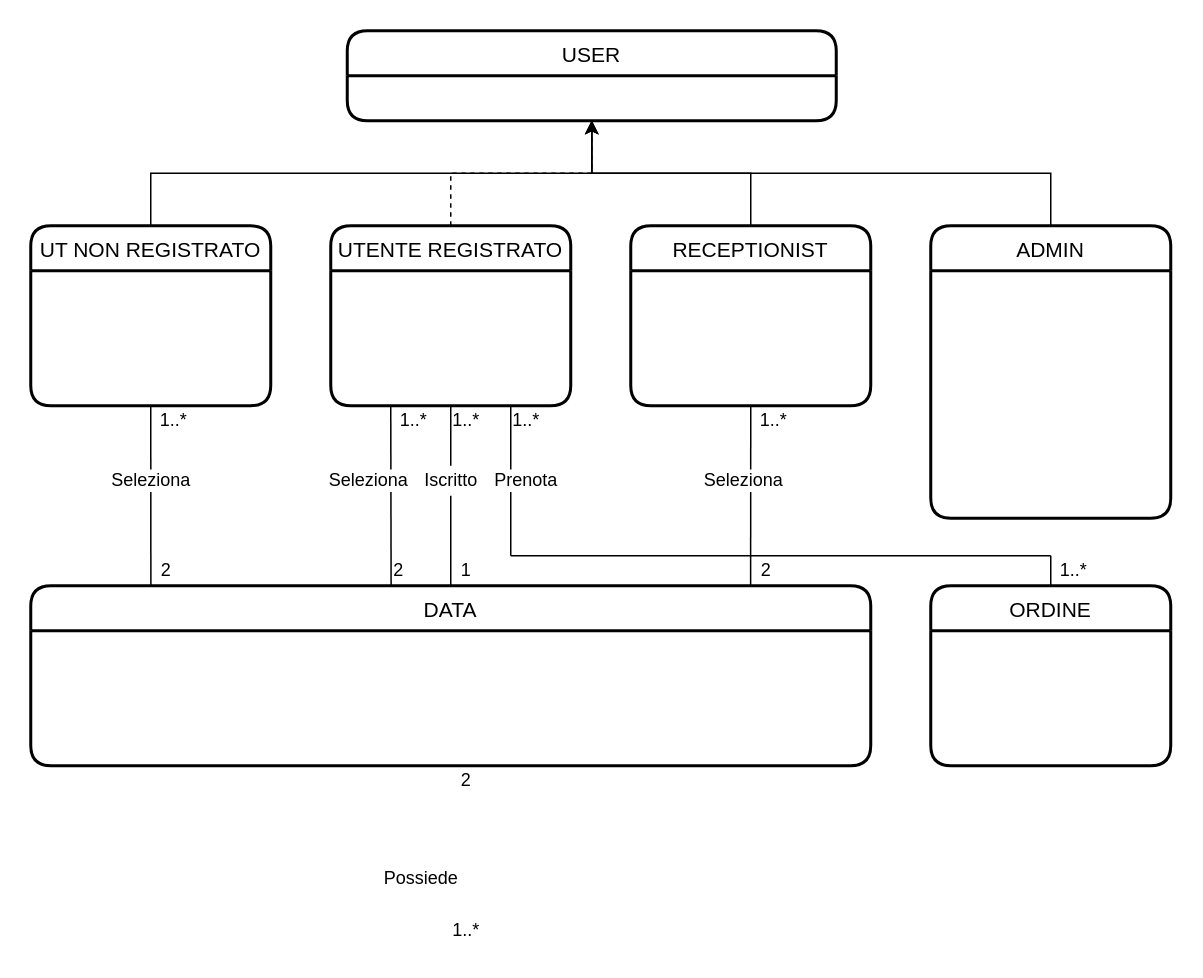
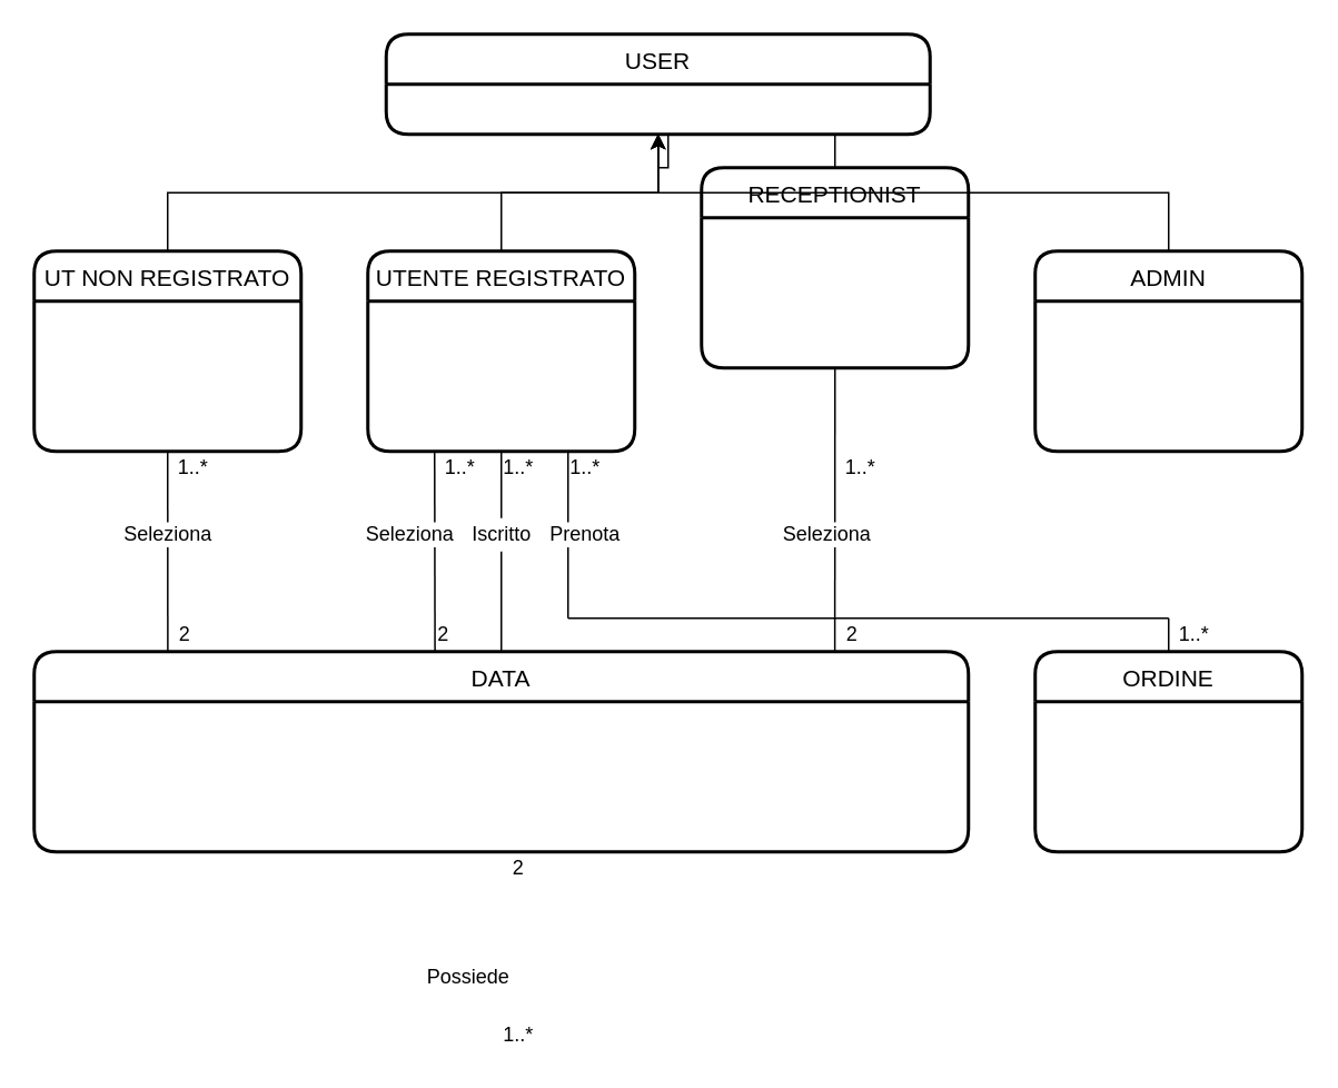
  <mxCell id="0" />
  <mxCell id="1" parent="0" />
  <mxCell id="2" value="USER" style="swimlane;childLayout=stackLayout;horizontal=1;startSize=30;horizontalStack=0;rounded=1;fontSize=14;fontStyle=0;strokeWidth=2;resizeParent=0;resizeLast=1;shadow=0;dashed=0;align=center;gradientColor=none;" vertex="1" parent="1"><mxGeometry x="231" y="20" width="326" height="60" as="geometry"><mxRectangle x="334" y="40" width="70" height="30" as="alternateBounds" /></mxGeometry></mxCell>
  <mxCell id="3" style="edgeStyle=orthogonalEdgeStyle;rounded=0;orthogonalLoop=1;jettySize=auto;html=1;exitX=0.5;exitY=0;exitDx=0;exitDy=0;entryX=0.5;entryY=1;entryDx=0;entryDy=0;" edge="1" parent="1" source="5" target="2"><mxGeometry relative="1" as="geometry" /></mxCell>
  <mxCell id="4" style="edgeStyle=none;rounded=0;orthogonalLoop=1;jettySize=auto;html=1;exitX=0.5;exitY=1;exitDx=0;exitDy=0;entryX=0.143;entryY=0;entryDx=0;entryDy=0;entryPerimeter=0;endArrow=none;endFill=0;" edge="1" parent="1" source="5" target="15"><mxGeometry relative="1" as="geometry" /></mxCell>
  <mxCell id="5" value="UT NON REGISTRATO" style="swimlane;childLayout=stackLayout;horizontal=1;startSize=30;horizontalStack=0;rounded=1;fontSize=14;fontStyle=0;strokeWidth=2;resizeParent=0;resizeLast=1;shadow=0;dashed=0;align=center;gradientColor=none;" vertex="1" parent="1"><mxGeometry x="20" y="150" width="160" height="120" as="geometry" /></mxCell>
- <mxCell id="6" style="edgeStyle=orthogonalEdgeStyle;rounded=0;orthogonalLoop=1;jettySize=auto;html=1;exitX=0.5;exitY=0;exitDx=0;exitDy=0;entryX=0.5;entryY=1;entryDx=0;entryDy=0;dashed=1;" edge="1" parent="1" source="9" target="2"><mxGeometry relative="1" as="geometry" /></mxCell>
+ <mxCell id="6" style="edgeStyle=orthogonalEdgeStyle;rounded=0;orthogonalLoop=1;jettySize=auto;html=1;exitX=0.5;exitY=0;exitDx=0;exitDy=0;entryX=0.5;entryY=1;entryDx=0;entryDy=0;" edge="1" parent="1" source="9" target="2"><mxGeometry relative="1" as="geometry" /></mxCell>
  <mxCell id="7" style="edgeStyle=none;rounded=0;orthogonalLoop=1;jettySize=auto;html=1;exitX=0.25;exitY=1;exitDx=0;exitDy=0;entryX=0.429;entryY=0.013;entryDx=0;entryDy=0;entryPerimeter=0;endArrow=none;endFill=0;" edge="1" parent="1" source="9" target="15"><mxGeometry relative="1" as="geometry" /></mxCell>
  <mxCell id="8" style="edgeStyle=none;rounded=0;orthogonalLoop=1;jettySize=auto;html=1;exitX=0.5;exitY=1;exitDx=0;exitDy=0;entryX=0.5;entryY=0;entryDx=0;entryDy=0;endArrow=none;endFill=0;startArrow=none;" edge="1" parent="1" source="25" target="15"><mxGeometry relative="1" as="geometry" /></mxCell>
  <mxCell id="9" value="UTENTE REGISTRATO" style="swimlane;childLayout=stackLayout;horizontal=1;startSize=30;horizontalStack=0;rounded=1;fontSize=14;fontStyle=0;strokeWidth=2;resizeParent=0;resizeLast=1;shadow=0;dashed=0;align=center;gradientColor=none;" vertex="1" parent="1"><mxGeometry x="220" y="150" width="160" height="120" as="geometry" /></mxCell>
  <mxCell id="10" style="edgeStyle=orthogonalEdgeStyle;rounded=0;orthogonalLoop=1;jettySize=auto;html=1;exitX=0.5;exitY=0;exitDx=0;exitDy=0;entryX=0.5;entryY=1;entryDx=0;entryDy=0;" edge="1" parent="1" source="12" target="2"><mxGeometry relative="1" as="geometry" /></mxCell>
  <mxCell id="11" style="edgeStyle=none;rounded=0;orthogonalLoop=1;jettySize=auto;html=1;exitX=0.5;exitY=1;exitDx=0;exitDy=0;entryX=0.857;entryY=0;entryDx=0;entryDy=0;entryPerimeter=0;endArrow=none;endFill=0;" edge="1" parent="1" source="12" target="15"><mxGeometry relative="1" as="geometry" /></mxCell>
- <mxCell id="12" value="RECEPTIONIST" style="swimlane;childLayout=stackLayout;horizontal=1;startSize=30;horizontalStack=0;rounded=1;fontSize=14;fontStyle=0;strokeWidth=2;resizeParent=0;resizeLast=1;shadow=0;dashed=0;align=center;gradientColor=none;" vertex="1" parent="1"><mxGeometry x="420" y="150" width="160" height="120" as="geometry" /></mxCell>
+ <mxCell id="12" value="RECEPTIONIST" style="swimlane;childLayout=stackLayout;horizontal=1;startSize=30;horizontalStack=0;rounded=1;fontSize=14;fontStyle=0;strokeWidth=2;resizeParent=0;resizeLast=1;shadow=0;dashed=0;align=center;gradientColor=none;" vertex="1" parent="1"><mxGeometry x="420" y="100" width="160" height="120" as="geometry" /></mxCell>
  <mxCell id="13" style="edgeStyle=orthogonalEdgeStyle;rounded=0;orthogonalLoop=1;jettySize=auto;html=1;exitX=0.5;exitY=0;exitDx=0;exitDy=0;entryX=0.5;entryY=1;entryDx=0;entryDy=0;" edge="1" parent="1" source="14" target="2"><mxGeometry relative="1" as="geometry" /></mxCell>
- <mxCell id="14" value="ADMIN" style="swimlane;childLayout=stackLayout;horizontal=1;startSize=30;horizontalStack=0;rounded=1;fontSize=14;fontStyle=0;strokeWidth=2;resizeParent=0;resizeLast=1;shadow=0;dashed=0;align=center;gradientColor=none;" vertex="1" parent="1"><mxGeometry x="620" y="150" width="160" height="195" as="geometry" /></mxCell>
+ <mxCell id="14" value="ADMIN" style="swimlane;childLayout=stackLayout;horizontal=1;startSize=30;horizontalStack=0;rounded=1;fontSize=14;fontStyle=0;strokeWidth=2;resizeParent=0;resizeLast=1;shadow=0;dashed=0;align=center;gradientColor=none;" vertex="1" parent="1"><mxGeometry x="620" y="150" width="160" height="120" as="geometry" /></mxCell>
  <mxCell id="15" value="DATA" style="swimlane;childLayout=stackLayout;horizontal=1;startSize=30;horizontalStack=0;rounded=1;fontSize=14;fontStyle=0;strokeWidth=2;resizeParent=0;resizeLast=1;shadow=0;dashed=0;align=center;gradientColor=none;" vertex="1" parent="1"><mxGeometry x="20" y="390" width="560" height="120" as="geometry" /></mxCell>
  <mxCell id="16" value="Seleziona" style="text;html=1;align=center;verticalAlign=middle;resizable=0;points=[];autosize=1;strokeColor=none;fillColor=none;shadow=0;glass=0;labelBorderColor=none;labelBackgroundColor=default;" vertex="1" parent="1"><mxGeometry x="210" y="310" width="70" height="20" as="geometry" /></mxCell>
  <mxCell id="17" value="Seleziona" style="text;html=1;align=center;verticalAlign=middle;resizable=0;points=[];autosize=1;strokeColor=none;fillColor=none;shadow=0;glass=0;labelBorderColor=none;labelBackgroundColor=default;" vertex="1" parent="1"><mxGeometry x="65" y="310" width="70" height="20" as="geometry" /></mxCell>
  <mxCell id="18" value="Seleziona" style="text;html=1;align=center;verticalAlign=middle;resizable=0;points=[];autosize=1;strokeColor=none;fillColor=none;shadow=0;glass=0;labelBorderColor=none;labelBackgroundColor=default;" vertex="1" parent="1"><mxGeometry x="460" y="310" width="70" height="20" as="geometry" /></mxCell>
  <mxCell id="19" value="Possiede" style="text;html=1;align=center;verticalAlign=middle;resizable=0;points=[];autosize=1;strokeColor=none;fillColor=none;shadow=0;glass=0;labelBorderColor=none;labelBackgroundColor=default;" vertex="1" parent="1"><mxGeometry x="245" y="575" width="70" height="20" as="geometry" /></mxCell>
  <mxCell id="20" style="edgeStyle=none;rounded=0;orthogonalLoop=1;jettySize=auto;html=1;exitX=0.5;exitY=0;exitDx=0;exitDy=0;endArrow=none;endFill=0;" edge="1" parent="1" source="21"><mxGeometry relative="1" as="geometry"><mxPoint x="700" y="370" as="targetPoint" /></mxGeometry></mxCell>
  <mxCell id="21" value="ORDINE" style="swimlane;childLayout=stackLayout;horizontal=1;startSize=30;horizontalStack=0;rounded=1;fontSize=14;fontStyle=0;strokeWidth=2;resizeParent=0;resizeLast=1;shadow=0;dashed=0;align=center;gradientColor=none;" vertex="1" parent="1"><mxGeometry x="620" y="390" width="160" height="120" as="geometry" /></mxCell>
  <mxCell id="22" value="" style="endArrow=none;html=1;rounded=0;entryX=0.75;entryY=1;entryDx=0;entryDy=0;" edge="1" parent="1" target="9"><mxGeometry width="50" height="50" relative="1" as="geometry"><mxPoint x="340" y="370" as="sourcePoint" /><mxPoint x="450" y="300" as="targetPoint" /></mxGeometry></mxCell>
  <mxCell id="23" value="" style="endArrow=none;html=1;rounded=0;" edge="1" parent="1"><mxGeometry width="50" height="50" relative="1" as="geometry"><mxPoint x="340" y="370" as="sourcePoint" /><mxPoint x="700" y="370" as="targetPoint" /></mxGeometry></mxCell>
  <mxCell id="24" value="Prenota" style="text;html=1;align=center;verticalAlign=middle;resizable=0;points=[];autosize=1;strokeColor=none;fillColor=none;shadow=0;glass=0;labelBorderColor=none;labelBackgroundColor=default;" vertex="1" parent="1"><mxGeometry x="320" y="310" width="60" height="20" as="geometry" /></mxCell>
  <mxCell id="25" value="Iscritto" style="text;html=1;align=center;verticalAlign=middle;resizable=0;points=[];autosize=1;strokeColor=none;fillColor=none;shadow=0;glass=0;labelBorderColor=none;labelBackgroundColor=default;" vertex="1" parent="1"><mxGeometry x="275" y="310" width="50" height="20" as="geometry" /></mxCell>
  <mxCell id="26" value="" style="edgeStyle=none;rounded=0;orthogonalLoop=1;jettySize=auto;html=1;exitX=0.5;exitY=1;exitDx=0;exitDy=0;entryX=0.5;entryY=0;entryDx=0;entryDy=0;endArrow=none;endFill=0;" edge="1" parent="1" source="9" target="25"><mxGeometry relative="1" as="geometry"><mxPoint x="300" y="270" as="sourcePoint" /><mxPoint x="300" y="390" as="targetPoint" /></mxGeometry></mxCell>
  <mxCell id="27" value="1..*" style="text;html=1;align=center;verticalAlign=middle;resizable=0;points=[];autosize=1;strokeColor=none;fillColor=none;shadow=0;glass=0;labelBorderColor=none;labelBackgroundColor=default;" vertex="1" parent="1"><mxGeometry x="100" y="270" width="30" height="20" as="geometry" /></mxCell>
  <mxCell id="28" value="1..*" style="text;html=1;align=center;verticalAlign=middle;resizable=0;points=[];autosize=1;strokeColor=none;fillColor=none;shadow=0;glass=0;labelBorderColor=none;labelBackgroundColor=default;" vertex="1" parent="1"><mxGeometry x="260" y="270" width="30" height="20" as="geometry" /></mxCell>
  <mxCell id="29" value="1..*" style="text;html=1;align=center;verticalAlign=middle;resizable=0;points=[];autosize=1;strokeColor=none;fillColor=none;shadow=0;glass=0;labelBorderColor=none;labelBackgroundColor=default;" vertex="1" parent="1"><mxGeometry x="295" y="270" width="30" height="20" as="geometry" /></mxCell>
  <mxCell id="30" value="1..*" style="text;html=1;align=center;verticalAlign=middle;resizable=0;points=[];autosize=1;strokeColor=none;fillColor=none;shadow=0;glass=0;labelBorderColor=none;labelBackgroundColor=default;" vertex="1" parent="1"><mxGeometry x="335" y="270" width="30" height="20" as="geometry" /></mxCell>
  <mxCell id="31" value="1..*" style="text;html=1;align=center;verticalAlign=middle;resizable=0;points=[];autosize=1;strokeColor=none;fillColor=none;shadow=0;glass=0;labelBorderColor=none;labelBackgroundColor=default;" vertex="1" parent="1"><mxGeometry x="500" y="270" width="30" height="20" as="geometry" /></mxCell>
  <mxCell id="32" value="2" style="text;html=1;align=center;verticalAlign=middle;resizable=0;points=[];autosize=1;strokeColor=none;fillColor=none;shadow=0;glass=0;labelBorderColor=none;labelBackgroundColor=default;" vertex="1" parent="1"><mxGeometry x="100" y="370" width="20" height="20" as="geometry" /></mxCell>
  <mxCell id="33" value="2" style="text;html=1;align=center;verticalAlign=middle;resizable=0;points=[];autosize=1;strokeColor=none;fillColor=none;shadow=0;glass=0;labelBorderColor=none;labelBackgroundColor=default;" vertex="1" parent="1"><mxGeometry x="255" y="370" width="20" height="20" as="geometry" /></mxCell>
- <mxCell id="34" value="1" style="text;html=1;align=center;verticalAlign=middle;resizable=0;points=[];autosize=1;strokeColor=none;fillColor=none;shadow=0;glass=0;labelBorderColor=none;labelBackgroundColor=default;" vertex="1" parent="1"><mxGeometry x="300" y="370" width="20" height="20" as="geometry" /></mxCell>
  <mxCell id="35" value="2" style="text;html=1;align=center;verticalAlign=middle;resizable=0;points=[];autosize=1;strokeColor=none;fillColor=none;shadow=0;glass=0;labelBorderColor=none;labelBackgroundColor=default;" vertex="1" parent="1"><mxGeometry x="500" y="370" width="20" height="20" as="geometry" /></mxCell>
  <mxCell id="36" value="1..*" style="text;html=1;align=center;verticalAlign=middle;resizable=0;points=[];autosize=1;strokeColor=none;fillColor=none;shadow=0;glass=0;labelBorderColor=none;labelBackgroundColor=default;" vertex="1" parent="1"><mxGeometry x="700" y="370" width="30" height="20" as="geometry" /></mxCell>
  <mxCell id="37" value="1..*" style="text;html=1;align=center;verticalAlign=middle;resizable=0;points=[];autosize=1;strokeColor=none;fillColor=none;shadow=0;glass=0;labelBorderColor=none;labelBackgroundColor=default;" vertex="1" parent="1"><mxGeometry x="295" y="610" width="30" height="20" as="geometry" /></mxCell>
  <mxCell id="38" value="2" style="text;html=1;align=center;verticalAlign=middle;resizable=0;points=[];autosize=1;strokeColor=none;fillColor=none;shadow=0;glass=0;labelBorderColor=none;labelBackgroundColor=default;" vertex="1" parent="1"><mxGeometry x="300" y="510" width="20" height="20" as="geometry" /></mxCell>
